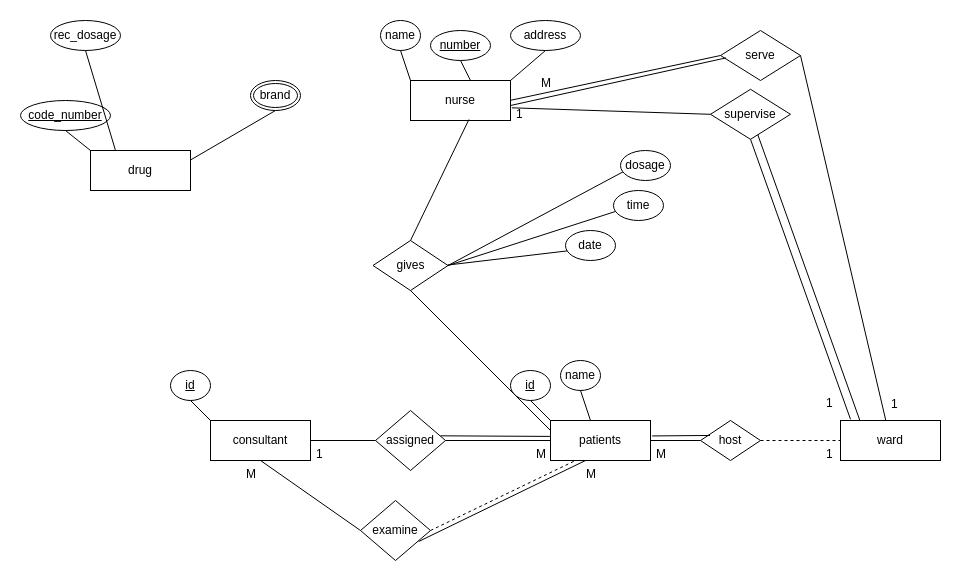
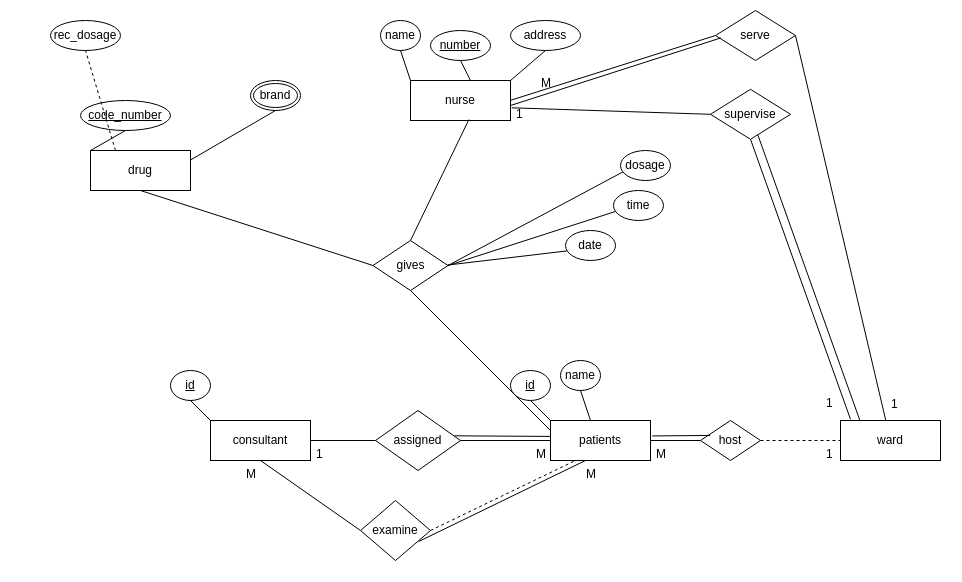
  <mxCell id="0" />
  <mxCell id="1" parent="0" />
  <mxCell id="2" value="ward" style="whiteSpace=wrap;html=1;align=center;" vertex="1" parent="1"><mxGeometry x="840" y="420" width="100" height="40" as="geometry" /></mxCell>
  <mxCell id="3" value="id" style="ellipse;whiteSpace=wrap;html=1;align=center;fontStyle=4;" vertex="1" parent="1"><mxGeometry x="170" y="370" width="40" height="30" as="geometry" /></mxCell>
  <mxCell id="4" value="name" style="ellipse;whiteSpace=wrap;html=1;align=center;" vertex="1" parent="1"><mxGeometry x="380" y="20" width="40" height="30" as="geometry" /></mxCell>
  <mxCell id="5" value="" style="endArrow=none;html=1;rounded=0;entryX=0.5;entryY=1;entryDx=0;entryDy=0;exitX=0;exitY=0;exitDx=0;exitDy=0;" edge="1" parent="1" target="3"><mxGeometry relative="1" as="geometry"><mxPoint x="210" y="420" as="sourcePoint" /><mxPoint x="340" y="440" as="targetPoint" /></mxGeometry></mxCell>
  <mxCell id="6" value="" style="endArrow=none;html=1;rounded=0;entryX=0.5;entryY=1;entryDx=0;entryDy=0;exitX=1;exitY=0;exitDx=0;exitDy=0;" edge="1" parent="1" target="4"><mxGeometry relative="1" as="geometry"><mxPoint x="410" y="80" as="sourcePoint" /><mxPoint x="440" y="100" as="targetPoint" /></mxGeometry></mxCell>
  <mxCell id="7" value="patients" style="whiteSpace=wrap;html=1;align=center;" vertex="1" parent="1"><mxGeometry x="550" y="420" width="100" height="40" as="geometry" /></mxCell>
  <mxCell id="8" value="name" style="ellipse;whiteSpace=wrap;html=1;align=center;" vertex="1" parent="1"><mxGeometry x="560" y="360" width="40" height="30" as="geometry" /></mxCell>
  <mxCell id="9" value="id" style="ellipse;whiteSpace=wrap;html=1;align=center;fontStyle=4;" vertex="1" parent="1"><mxGeometry x="510" y="370" width="40" height="30" as="geometry" /></mxCell>
  <mxCell id="10" value="" style="endArrow=none;html=1;rounded=0;entryX=0.5;entryY=1;entryDx=0;entryDy=0;exitX=0;exitY=0;exitDx=0;exitDy=0;" edge="1" parent="1" target="9"><mxGeometry relative="1" as="geometry"><mxPoint x="550" y="420" as="sourcePoint" /><mxPoint x="680" y="440" as="targetPoint" /></mxGeometry></mxCell>
  <mxCell id="11" value="" style="endArrow=none;html=1;rounded=0;entryX=0.5;entryY=1;entryDx=0;entryDy=0;exitX=1;exitY=0;exitDx=0;exitDy=0;" edge="1" parent="1" target="8"><mxGeometry relative="1" as="geometry"><mxPoint x="590" y="420" as="sourcePoint" /><mxPoint x="620" y="440" as="targetPoint" /></mxGeometry></mxCell>
  <mxCell id="12" value="" style="endArrow=none;html=1;rounded=0;exitX=1;exitY=0.5;exitDx=0;exitDy=0;" edge="1" parent="1" source="7" target="13"><mxGeometry relative="1" as="geometry"><mxPoint x="690" y="540" as="sourcePoint" /><mxPoint x="850" y="540" as="targetPoint" /></mxGeometry></mxCell>
  <mxCell id="13" value="host" style="shape=rhombus;perimeter=rhombusPerimeter;whiteSpace=wrap;html=1;align=center;" vertex="1" parent="1"><mxGeometry x="700" y="420" width="60" height="40" as="geometry" /></mxCell>
  <mxCell id="14" value="" style="endArrow=none;html=1;rounded=0;exitX=1;exitY=0.5;exitDx=0;exitDy=0;entryX=0;entryY=0.5;entryDx=0;entryDy=0;dashed=1;" edge="1" parent="1" source="13" target="2"><mxGeometry relative="1" as="geometry"><mxPoint x="810" y="440" as="sourcePoint" /><mxPoint x="830" y="440" as="targetPoint" /></mxGeometry></mxCell>
  <mxCell id="15" value="1" style="text;strokeColor=none;fillColor=none;spacingLeft=4;spacingRight=4;overflow=hidden;rotatable=0;points=[[0,0.5],[1,0.5]];portConstraint=eastwest;fontSize=12;" vertex="1" parent="1"><mxGeometry x="820" y="440" width="20" height="20" as="geometry" /></mxCell>
  <mxCell id="16" value="M" style="text;strokeColor=none;fillColor=none;spacingLeft=4;spacingRight=4;overflow=hidden;rotatable=0;points=[[0,0.5],[1,0.5]];portConstraint=eastwest;fontSize=12;" vertex="1" parent="1"><mxGeometry x="650" y="440" width="20" height="20" as="geometry" /></mxCell>
  <mxCell id="17" value="" style="endArrow=none;html=1;rounded=0;exitX=1.017;exitY=0.386;exitDx=0;exitDy=0;entryX=0.158;entryY=0.374;entryDx=0;entryDy=0;entryPerimeter=0;exitPerimeter=0;" edge="1" parent="1" source="7" target="13"><mxGeometry relative="1" as="geometry"><mxPoint x="620" y="430" as="sourcePoint" /><mxPoint x="700" y="430" as="targetPoint" /></mxGeometry></mxCell>
  <mxCell id="18" value="consultant" style="whiteSpace=wrap;html=1;align=center;" vertex="1" parent="1"><mxGeometry x="210" y="420" width="100" height="40" as="geometry" /></mxCell>
- <mxCell id="19" value="assigned" style="shape=rhombus;perimeter=rhombusPerimeter;whiteSpace=wrap;html=1;align=center;" vertex="1" parent="1"><mxGeometry x="375" y="410" width="70" height="60" as="geometry" /></mxCell>
+ <mxCell id="19" value="assigned" style="shape=rhombus;perimeter=rhombusPerimeter;whiteSpace=wrap;html=1;align=center;" vertex="1" parent="1"><mxGeometry x="375" y="410" width="85" height="60" as="geometry" /></mxCell>
  <mxCell id="20" value="" style="endArrow=none;html=1;rounded=0;exitX=1;exitY=0.5;exitDx=0;exitDy=0;entryX=0;entryY=0.5;entryDx=0;entryDy=0;" edge="1" parent="1" source="18" target="19"><mxGeometry relative="1" as="geometry"><mxPoint x="345" y="370" as="sourcePoint" /><mxPoint x="385" y="420" as="targetPoint" /></mxGeometry></mxCell>
  <mxCell id="21" value="" style="endArrow=none;html=1;rounded=0;exitX=1;exitY=0.5;exitDx=0;exitDy=0;entryX=0;entryY=0.5;entryDx=0;entryDy=0;" edge="1" parent="1" source="19" target="7"><mxGeometry relative="1" as="geometry"><mxPoint x="465" y="480" as="sourcePoint" /><mxPoint x="330" y="610" as="targetPoint" /></mxGeometry></mxCell>
  <mxCell id="22" value="M" style="text;strokeColor=none;fillColor=none;spacingLeft=4;spacingRight=4;overflow=hidden;rotatable=0;points=[[0,0.5],[1,0.5]];portConstraint=eastwest;fontSize=12;" vertex="1" parent="1"><mxGeometry x="530" y="440" width="20" height="20" as="geometry" /></mxCell>
  <mxCell id="23" value="1" style="text;strokeColor=none;fillColor=none;spacingLeft=4;spacingRight=4;overflow=hidden;rotatable=0;points=[[0,0.5],[1,0.5]];portConstraint=eastwest;fontSize=12;" vertex="1" parent="1"><mxGeometry x="310" y="440" width="20" height="20" as="geometry" /></mxCell>
  <mxCell id="24" value="" style="endArrow=none;html=1;rounded=0;exitX=0.929;exitY=0.422;exitDx=0;exitDy=0;entryX=-0.006;entryY=0.398;entryDx=0;entryDy=0;exitPerimeter=0;entryPerimeter=0;" edge="1" parent="1" source="19" target="7"><mxGeometry relative="1" as="geometry"><mxPoint x="445" y="430" as="sourcePoint" /><mxPoint x="520" y="430" as="targetPoint" /></mxGeometry></mxCell>
  <mxCell id="25" value="examine" style="shape=rhombus;perimeter=rhombusPerimeter;whiteSpace=wrap;html=1;align=center;" vertex="1" parent="1"><mxGeometry x="360" y="500" width="70" height="60" as="geometry" /></mxCell>
  <mxCell id="26" value="" style="endArrow=none;html=1;rounded=0;exitX=0.5;exitY=1;exitDx=0;exitDy=0;entryX=0;entryY=0.5;entryDx=0;entryDy=0;" edge="1" parent="1" source="18" target="25"><mxGeometry relative="1" as="geometry"><mxPoint x="320" y="450" as="sourcePoint" /><mxPoint x="385" y="450" as="targetPoint" /></mxGeometry></mxCell>
  <mxCell id="27" value="" style="endArrow=none;html=1;rounded=0;exitX=1;exitY=0.5;exitDx=0;exitDy=0;entryX=0.25;entryY=1;entryDx=0;entryDy=0;dashed=1;" edge="1" parent="1" source="25" target="7"><mxGeometry relative="1" as="geometry"><mxPoint x="450" y="510" as="sourcePoint" /><mxPoint x="550" y="580" as="targetPoint" /></mxGeometry></mxCell>
  <mxCell id="28" value="M" style="text;strokeColor=none;fillColor=none;spacingLeft=4;spacingRight=4;overflow=hidden;rotatable=0;points=[[0,0.5],[1,0.5]];portConstraint=eastwest;fontSize=12;" vertex="1" parent="1"><mxGeometry x="580" y="460" width="20" height="20" as="geometry" /></mxCell>
  <mxCell id="29" value="M" style="text;strokeColor=none;fillColor=none;spacingLeft=4;spacingRight=4;overflow=hidden;rotatable=0;points=[[0,0.5],[1,0.5]];portConstraint=eastwest;fontSize=12;" vertex="1" parent="1"><mxGeometry x="240" y="460" width="20" height="20" as="geometry" /></mxCell>
  <mxCell id="30" value="" style="endArrow=none;html=1;rounded=0;exitX=0.832;exitY=0.683;exitDx=0;exitDy=0;entryX=0.5;entryY=1;entryDx=0;entryDy=0;exitPerimeter=0;" edge="1" parent="1" source="25"><mxGeometry relative="1" as="geometry"><mxPoint x="445" y="530" as="sourcePoint" /><mxPoint x="585" y="460" as="targetPoint" /></mxGeometry></mxCell>
  <mxCell id="31" value="nurse" style="whiteSpace=wrap;html=1;align=center;" vertex="1" parent="1"><mxGeometry x="410" y="80" width="100" height="40" as="geometry" /></mxCell>
  <mxCell id="32" value="number" style="ellipse;whiteSpace=wrap;html=1;align=center;fontStyle=4;" vertex="1" parent="1"><mxGeometry x="430" y="30" width="60" height="30" as="geometry" /></mxCell>
  <mxCell id="33" value="" style="endArrow=none;html=1;rounded=0;entryX=0.5;entryY=1;entryDx=0;entryDy=0;exitX=0;exitY=0;exitDx=0;exitDy=0;" edge="1" parent="1" target="32"><mxGeometry relative="1" as="geometry"><mxPoint y="80" as="sourcePoint" x="470" /><mxPoint x="600" y="100" as="targetPoint" /></mxGeometry></mxCell>
  <mxCell id="34" value="address" style="ellipse;whiteSpace=wrap;html=1;align=center;" vertex="1" parent="1"><mxGeometry x="510" y="20" width="70" height="30" as="geometry" /></mxCell>
  <mxCell id="35" value="" style="endArrow=none;html=1;rounded=0;entryX=0.5;entryY=1;entryDx=0;entryDy=0;exitX=1;exitY=0;exitDx=0;exitDy=0;" edge="1" parent="1" target="34" source="31"><mxGeometry relative="1" as="geometry"><mxPoint x="540" y="80" as="sourcePoint" /><mxPoint x="570" y="100" as="targetPoint" /></mxGeometry></mxCell>
  <mxCell id="36" value="drug" style="whiteSpace=wrap;html=1;align=center;" vertex="1" parent="1"><mxGeometry x="90" y="150" width="100" height="40" as="geometry" /></mxCell>
- <mxCell id="37" value="code_number" style="ellipse;whiteSpace=wrap;html=1;align=center;fontStyle=4;" vertex="1" parent="1"><mxGeometry x="20" y="100" width="90" height="30" as="geometry" /></mxCell>
+ <mxCell id="37" value="code_number" style="ellipse;whiteSpace=wrap;html=1;align=center;fontStyle=4;" vertex="1" parent="1"><mxGeometry x="80" y="100" width="90" height="30" as="geometry" /></mxCell>
  <mxCell id="38" value="" style="endArrow=none;html=1;rounded=0;entryX=0.5;entryY=1;entryDx=0;entryDy=0;exitX=0;exitY=0;exitDx=0;exitDy=0;" edge="1" parent="1" target="37"><mxGeometry relative="1" as="geometry"><mxPoint x="90" y="150" as="sourcePoint" /><mxPoint x="220" y="170" as="targetPoint" /></mxGeometry></mxCell>
  <mxCell id="39" value="rec_dosage" style="ellipse;whiteSpace=wrap;html=1;align=center;" vertex="1" parent="1"><mxGeometry x="50" y="20" width="70" height="30" as="geometry" /></mxCell>
- <mxCell id="40" value="" style="endArrow=none;html=1;rounded=0;entryX=0.5;entryY=1;entryDx=0;entryDy=0;exitX=0.25;exitY=0;exitDx=0;exitDy=0;" edge="1" parent="1" target="39" source="36"><mxGeometry relative="1" as="geometry"><mxPoint x="120" y="160" as="sourcePoint" /><mxPoint x="180" y="180" as="targetPoint" /></mxGeometry></mxCell>
+ <mxCell id="40" value="" style="endArrow=none;html=1;rounded=0;entryX=0.5;entryY=1;entryDx=0;entryDy=0;exitX=0.25;exitY=0;exitDx=0;exitDy=0;dashed=1;" edge="1" parent="1" target="39" source="36"><mxGeometry relative="1" as="geometry"><mxPoint x="120" y="160" as="sourcePoint" /><mxPoint x="180" y="180" as="targetPoint" /></mxGeometry></mxCell>
  <mxCell id="41" value="brand" style="ellipse;shape=doubleEllipse;margin=3;whiteSpace=wrap;html=1;align=center;" vertex="1" parent="1"><mxGeometry x="250" y="80" width="50" height="30" as="geometry" /></mxCell>
  <mxCell id="42" value="" style="endArrow=none;html=1;rounded=0;entryX=0.5;entryY=1;entryDx=0;entryDy=0;" edge="1" parent="1" target="41"><mxGeometry relative="1" as="geometry"><mxPoint x="190" y="159.5" as="sourcePoint" /><mxPoint x="350" y="159.5" as="targetPoint" /></mxGeometry></mxCell>
  <mxCell id="43" value="gives" style="shape=rhombus;perimeter=rhombusPerimeter;whiteSpace=wrap;html=1;align=center;" vertex="1" parent="1"><mxGeometry x="372.5" y="240" width="75" height="50" as="geometry" /></mxCell>
+ <mxCell id="44" value="" style="endArrow=none;html=1;rounded=0;exitX=0.5;exitY=1;exitDx=0;exitDy=0;entryX=0;entryY=0.5;entryDx=0;entryDy=0;" edge="1" parent="1" source="36" target="43"><mxGeometry relative="1" as="geometry"><mxPoint x="410" y="230" as="sourcePoint" /><mxPoint x="570" y="230" as="targetPoint" /></mxGeometry></mxCell>
  <mxCell id="45" value="" style="endArrow=none;html=1;rounded=0;entryX=0;entryY=0.25;entryDx=0;entryDy=0;exitX=0.5;exitY=1;exitDx=0;exitDy=0;entryPerimeter=0;" edge="1" parent="1" source="43" target="7"><mxGeometry relative="1" as="geometry"><mxPoint x="450" y="265" as="sourcePoint" /><mxPoint x="570" y="230" as="targetPoint" /></mxGeometry></mxCell>
  <mxCell id="46" value="" style="endArrow=none;html=1;rounded=0;exitX=0.5;exitY=0;exitDx=0;exitDy=0;entryX=0.584;entryY=0.975;entryDx=0;entryDy=0;entryPerimeter=0;" edge="1" parent="1" source="43" target="31"><mxGeometry relative="1" as="geometry"><mxPoint x="150" y="200" as="sourcePoint" /><mxPoint x="383" y="275" as="targetPoint" /></mxGeometry></mxCell>
  <mxCell id="47" value="" style="endArrow=none;html=1;rounded=0;" edge="1" parent="1"><mxGeometry relative="1" as="geometry"><mxPoint x="447.5" y="264.5" as="sourcePoint" /><mxPoint x="570" y="250" as="targetPoint" /></mxGeometry></mxCell>
  <mxCell id="48" value="date" style="ellipse;whiteSpace=wrap;html=1;align=center;" vertex="1" parent="1"><mxGeometry x="565" y="230" width="50" height="30" as="geometry" /></mxCell>
  <mxCell id="49" value="" style="endArrow=none;html=1;rounded=0;exitX=1;exitY=0.5;exitDx=0;exitDy=0;" edge="1" parent="1" source="43"><mxGeometry relative="1" as="geometry"><mxPoint x="450" as="sourcePoint" y="260" /><mxPoint x="617.97" y="210" as="targetPoint" /></mxGeometry></mxCell>
  <mxCell id="50" value="time" style="ellipse;whiteSpace=wrap;html=1;align=center;" vertex="1" parent="1"><mxGeometry x="612.97" y="190" width="50" height="30" as="geometry" /></mxCell>
  <mxCell id="51" value="" style="endArrow=none;html=1;rounded=0;exitX=1;exitY=0.5;exitDx=0;exitDy=0;" edge="1" parent="1" source="43"><mxGeometry relative="1" as="geometry"><mxPoint x="455.03" y="225" as="sourcePoint" /><mxPoint x="625" y="170" as="targetPoint" /></mxGeometry></mxCell>
  <mxCell id="52" value="dosage" style="ellipse;whiteSpace=wrap;html=1;align=center;" vertex="1" parent="1"><mxGeometry x="620" y="150" width="50" height="30" as="geometry" /></mxCell>
  <mxCell id="53" value="supervise" style="shape=rhombus;perimeter=rhombusPerimeter;whiteSpace=wrap;html=1;align=center;" vertex="1" parent="1"><mxGeometry x="710" y="88.8" width="80" height="50" as="geometry" /></mxCell>
  <mxCell id="54" value="" style="endArrow=none;html=1;rounded=0;exitX=0;exitY=0.5;exitDx=0;exitDy=0;entryX=0.068;entryY=0.366;entryDx=0;entryDy=0;entryPerimeter=0;" edge="1" parent="1" source="53" target="58"><mxGeometry relative="1" as="geometry"><mxPoint x="380" y="248.8" as="sourcePoint" /><mxPoint y="98.8" as="targetPoint" x="470" /></mxGeometry></mxCell>
  <mxCell id="55" value="" style="endArrow=none;html=1;rounded=0;exitX=0.5;exitY=0;exitDx=0;exitDy=0;entryX=0.5;entryY=1;entryDx=0;entryDy=0;" edge="1" parent="1" target="53"><mxGeometry relative="1" as="geometry"><mxPoint x="850" y="418.8" as="sourcePoint" /><mxPoint x="740" y="178.8" as="targetPoint" /></mxGeometry></mxCell>
  <mxCell id="56" value="" style="endArrow=none;html=1;rounded=0;exitX=0.594;exitY=0.03;exitDx=0;exitDy=0;exitPerimeter=0;" edge="1" parent="1" target="53"><mxGeometry relative="1" as="geometry"><mxPoint x="859.4" y="420" as="sourcePoint" /><mxPoint x="760" y="148.8" as="targetPoint" /></mxGeometry></mxCell>
  <mxCell id="57" value="1" style="text;strokeColor=none;fillColor=none;spacingLeft=4;spacingRight=4;overflow=hidden;rotatable=0;points=[[0,0.5],[1,0.5]];portConstraint=eastwest;fontSize=12;" vertex="1" parent="1"><mxGeometry x="820" y="388.8" width="20" height="20" as="geometry" /></mxCell>
  <mxCell id="58" value="1" style="text;strokeColor=none;fillColor=none;spacingLeft=4;spacingRight=4;overflow=hidden;rotatable=0;points=[[0,0.5],[1,0.5]];portConstraint=eastwest;fontSize=12;" vertex="1" parent="1"><mxGeometry x="510" y="100" width="20" height="20" as="geometry" /></mxCell>
- <mxCell id="59" value="serve" style="shape=rhombus;perimeter=rhombusPerimeter;whiteSpace=wrap;html=1;align=center;" vertex="1" parent="1"><mxGeometry x="720" y="30" width="80" height="50" as="geometry" /></mxCell>
+ <mxCell id="59" value="serve" style="shape=rhombus;perimeter=rhombusPerimeter;whiteSpace=wrap;html=1;align=center;" vertex="1" parent="1"><mxGeometry x="715" y="10" width="80" height="50" as="geometry" /></mxCell>
  <mxCell id="60" value="" style="endArrow=none;html=1;rounded=0;exitX=0;exitY=0.5;exitDx=0;exitDy=0;entryX=0;entryY=-0.01;entryDx=0;entryDy=0;entryPerimeter=0;" edge="1" parent="1" source="59" target="58"><mxGeometry relative="1" as="geometry"><mxPoint x="720" y="124" as="sourcePoint" /><mxPoint x="522" y="111" as="targetPoint" /></mxGeometry></mxCell>
  <mxCell id="61" value="M" style="text;strokeColor=none;fillColor=none;spacingLeft=4;spacingRight=4;overflow=hidden;rotatable=0;points=[[0,0.5],[1,0.5]];portConstraint=eastwest;fontSize=12;" vertex="1" parent="1"><mxGeometry x="535" y="68.8" width="20" height="20" as="geometry" /></mxCell>
  <mxCell id="62" value="" style="endArrow=none;html=1;rounded=0;entryX=1;entryY=0.5;entryDx=0;entryDy=0;" edge="1" parent="1" source="2" target="59"><mxGeometry relative="1" as="geometry"><mxPoint x="902.4" y="346" as="sourcePoint" /><mxPoint x="800" y="60" as="targetPoint" /></mxGeometry></mxCell>
  <mxCell id="63" value="1" style="text;strokeColor=none;fillColor=none;spacingLeft=4;spacingRight=4;overflow=hidden;rotatable=0;points=[[0,0.5],[1,0.5]];portConstraint=eastwest;fontSize=12;" vertex="1" parent="1"><mxGeometry x="885" y="390" width="20" height="20" as="geometry" /></mxCell>
  <mxCell id="64" value="" style="endArrow=none;html=1;rounded=0;exitX=0.068;exitY=0.548;exitDx=0;exitDy=0;entryX=0;entryY=-0.01;entryDx=0;entryDy=0;entryPerimeter=0;exitPerimeter=0;" edge="1" parent="1" source="59"><mxGeometry relative="1" as="geometry"><mxPoint x="720" y="60" as="sourcePoint" /><mxPoint x="510" y="105" as="targetPoint" /></mxGeometry></mxCell>
